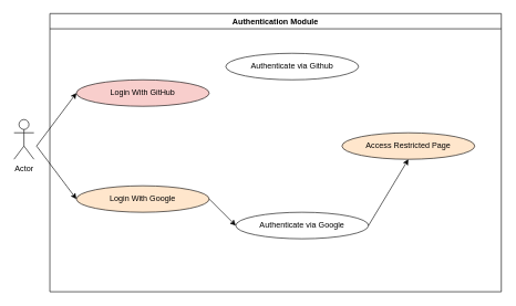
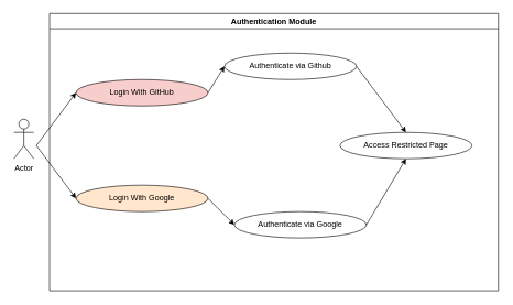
  <mxCell id="0" />
  <mxCell id="1" parent="0" />
  <mxCell id="2" value="Authentication Module" style="swimlane;whiteSpace=wrap;html=1;" parent="1" vertex="1"><mxGeometry x="74" y="20" width="680" height="420" as="geometry" /></mxCell>
  <mxCell id="3" value="Login With GitHub" style="ellipse;whiteSpace=wrap;html=1;fillColor=#f8cecc;" parent="2" vertex="1"><mxGeometry x="40" y="100" width="200" height="40" as="geometry" /></mxCell>
  <mxCell id="4" value="Login With Google" style="ellipse;whiteSpace=wrap;html=1;fillColor=#ffe6cc;" parent="2" vertex="1"><mxGeometry x="40" y="260" width="200" height="40" as="geometry" /></mxCell>
  <mxCell id="5" value="Authenticate via Github" style="ellipse;whiteSpace=wrap;html=1;" parent="2" vertex="1"><mxGeometry x="265" y="60" width="200" height="40" as="geometry" /></mxCell>
  <mxCell id="6" value="Authenticate via Google" style="ellipse;whiteSpace=wrap;html=1;" parent="2" vertex="1"><mxGeometry x="280" y="300" width="200" height="40" as="geometry" /></mxCell>
- <mxCell id="7" value="Access Restricted Page" style="ellipse;whiteSpace=wrap;html=1;fillColor=#ffe6cc;" parent="2" vertex="1"><mxGeometry x="440" y="180" width="200" height="40" as="geometry" /></mxCell>
+ <mxCell id="7" value="Access Restricted Page" style="ellipse;whiteSpace=wrap;html=1;" parent="2" vertex="1"><mxGeometry x="440" y="180" width="200" height="40" as="geometry" /></mxCell>
  <mxCell id="8" value="" style="endArrow=classic;html=1;rounded=0;entryX=0;entryY=0.5;entryDx=0;entryDy=0;" parent="2" target="3" edge="1"><mxGeometry width="50" height="50" relative="1" as="geometry"><mxPoint x="-20" y="200" as="sourcePoint" /><mxPoint x="30" y="150" as="targetPoint" /></mxGeometry></mxCell>
+ <mxCell id="9" value="" style="endArrow=classic;html=1;rounded=0;exitX=1;exitY=0.5;exitDx=0;exitDy=0;entryX=0;entryY=0.5;entryDx=0;entryDy=0;" parent="2" source="3" target="5" edge="1"><mxGeometry width="50" height="50" relative="1" as="geometry"><mxPoint x="230" y="190" as="sourcePoint" /><mxPoint x="280" y="140" as="targetPoint" /></mxGeometry></mxCell>
  <mxCell id="10" value="" style="endArrow=classic;html=1;rounded=0;exitX=1;exitY=0.5;exitDx=0;exitDy=0;entryX=0;entryY=0.5;entryDx=0;entryDy=0;" parent="2" source="4" target="6" edge="1"><mxGeometry width="50" height="50" relative="1" as="geometry"><mxPoint x="300" y="300" as="sourcePoint" /><mxPoint x="350" y="250" as="targetPoint" /></mxGeometry></mxCell>
+ <mxCell id="11" value="" style="endArrow=classic;html=1;rounded=0;exitX=1;exitY=0.5;exitDx=0;exitDy=0;entryX=0.5;entryY=0;entryDx=0;entryDy=0;" parent="2" source="5" target="7" edge="1"><mxGeometry width="50" height="50" relative="1" as="geometry"><mxPoint x="380" y="200" as="sourcePoint" /><mxPoint x="430" y="150" as="targetPoint" /></mxGeometry></mxCell>
  <mxCell id="12" value="" style="endArrow=classic;html=1;rounded=0;exitX=1;exitY=0.5;exitDx=0;exitDy=0;entryX=0.5;entryY=1;entryDx=0;entryDy=0;" parent="2" source="6" target="7" edge="1"><mxGeometry width="50" height="50" relative="1" as="geometry"><mxPoint x="390" y="290" as="sourcePoint" /><mxPoint x="440" y="240" as="targetPoint" /></mxGeometry></mxCell>
  <mxCell id="13" value="Actor" style="shape=umlActor;verticalLabelPosition=bottom;verticalAlign=top;html=1;outlineConnect=0;" parent="1" vertex="1"><mxGeometry x="20" y="180" width="30" height="60" as="geometry" /></mxCell>
  <mxCell id="14" value="" style="endArrow=classic;html=1;rounded=0;entryX=0;entryY=0.5;entryDx=0;entryDy=0;" parent="1" target="4" edge="1"><mxGeometry width="50" height="50" relative="1" as="geometry"><mxPoint x="54" y="220" as="sourcePoint" /><mxPoint x="164" y="200" as="targetPoint" /></mxGeometry></mxCell>
